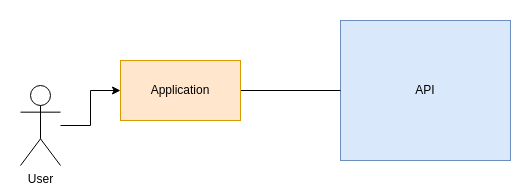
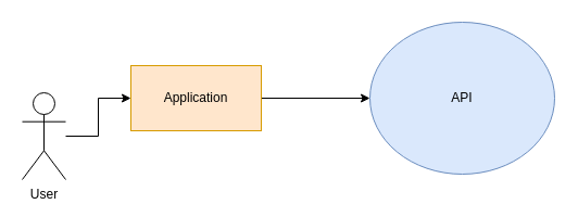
  <mxCell id="0" />
  <mxCell id="1" parent="0" />
  <mxCell id="2" style="edgeStyle=orthogonalEdgeStyle;rounded=0;orthogonalLoop=1;jettySize=auto;html=1;entryX=0;entryY=0.5;entryDx=0;entryDy=0;" edge="1" parent="1" source="3" target="6"><mxGeometry relative="1" as="geometry" /></mxCell>
  <mxCell id="3" value="User" style="shape=umlActor;verticalLabelPosition=bottom;verticalAlign=top;html=1;outlineConnect=0;" vertex="1" parent="1"><mxGeometry x="20" y="85" width="40" height="80" as="geometry" /></mxCell>
- <mxCell id="4" value="API" style="rounded=0;whiteSpace=wrap;html=1;fillColor=#dae8fc;strokeColor=#6c8ebf;" vertex="1" parent="1"><mxGeometry x="340" y="20" width="170" height="140" as="geometry" /></mxCell>
- <mxCell id="5" style="edgeStyle=orthogonalEdgeStyle;rounded=0;orthogonalLoop=1;jettySize=auto;html=1;exitX=1;exitY=0.5;exitDx=0;exitDy=0;entryX=0;entryY=0.5;entryDx=0;entryDy=0;endArrow=none;" edge="1" parent="1" source="6" target="4"><mxGeometry relative="1" as="geometry" /></mxCell>
+ <mxCell id="4" value="API" style="ellipse;whiteSpace=wrap;html=1;fillColor=#dae8fc;strokeColor=#6c8ebf;" vertex="1" parent="1"><mxGeometry x="340" y="20" width="170" height="140" as="geometry" /></mxCell>
+ <mxCell id="5" style="edgeStyle=orthogonalEdgeStyle;rounded=0;orthogonalLoop=1;jettySize=auto;html=1;exitX=1;exitY=0.5;exitDx=0;exitDy=0;entryX=0;entryY=0.5;entryDx=0;entryDy=0;" edge="1" parent="1" source="6" target="4"><mxGeometry relative="1" as="geometry" /></mxCell>
  <mxCell id="6" value="Application " style="rounded=0;whiteSpace=wrap;html=1;fillColor=#ffe6cc;strokeColor=#d79b00;" vertex="1" parent="1"><mxGeometry x="120" y="60" width="120" height="60" as="geometry" /></mxCell>
